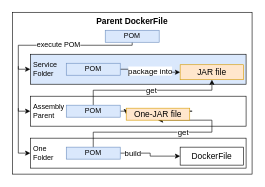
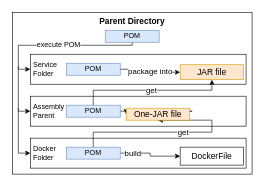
  <mxCell id="0" />
  <mxCell id="1" parent="0" />
- <mxCell id="2" value="Parent DockerFile" style="rounded=0;whiteSpace=wrap;html=1;verticalAlign=top;fontStyle=1;fontSize=14;" vertex="1" parent="1"><mxGeometry x="20" y="20" width="400" height="270" as="geometry" /></mxCell>
+ <mxCell id="2" value="Parent Directory" style="rounded=0;whiteSpace=wrap;html=1;verticalAlign=top;fontStyle=1;fontSize=14;" vertex="1" parent="1"><mxGeometry x="20" y="20" width="400" height="270" as="geometry" /></mxCell>
  <mxCell id="3" value="execute POM" style="edgeStyle=orthogonalEdgeStyle;rounded=0;orthogonalLoop=1;jettySize=auto;html=1;entryX=0;entryY=0.5;entryDx=0;entryDy=0;fontSize=12;" edge="1" parent="1" source="4" target="5"><mxGeometry relative="1" as="geometry"><Array as="points"><mxPoint x="220" y="75" /><mxPoint x="30" y="75" /><mxPoint x="30" y="115" /></Array></mxGeometry></mxCell>
  <mxCell id="4" value="POM" style="rounded=0;whiteSpace=wrap;html=1;fillColor=#dae8fc;strokeColor=#6c8ebf;" vertex="1" parent="1"><mxGeometry x="175" y="50" width="90" height="20" as="geometry" /></mxCell>
- <mxCell id="5" value="Service &lt;br&gt;Folder" style="rounded=0;whiteSpace=wrap;html=1;align=left;spacing=5;fillColor=#dae8fc;" vertex="1" parent="1"><mxGeometry x="50" y="90" width="360" height="50" as="geometry" /></mxCell>
- <mxCell id="6" value="One &lt;br&gt;Folder" style="rounded=0;whiteSpace=wrap;html=1;align=left;spacing=5;" vertex="1" parent="1"><mxGeometry x="50" y="230" width="360" height="50" as="geometry" /></mxCell>
+ <mxCell id="5" value="Service &lt;br&gt;Folder" style="rounded=0;whiteSpace=wrap;html=1;align=left;spacing=5;" vertex="1" parent="1"><mxGeometry x="50" y="90" width="360" height="50" as="geometry" /></mxCell>
+ <mxCell id="6" value="Docker &lt;br&gt;Folder" style="rounded=0;whiteSpace=wrap;html=1;align=left;spacing=5;" vertex="1" parent="1"><mxGeometry x="50" y="230" width="360" height="50" as="geometry" /></mxCell>
  <mxCell id="7" value="Assembly &lt;br&gt;Parent" style="rounded=0;whiteSpace=wrap;html=1;align=left;spacing=5;" vertex="1" parent="1"><mxGeometry x="50" y="160" width="360" height="50" as="geometry" /></mxCell>
  <mxCell id="8" value="package into" style="edgeStyle=orthogonalEdgeStyle;rounded=0;orthogonalLoop=1;jettySize=auto;html=1;entryX=0;entryY=0.5;entryDx=0;entryDy=0;fontSize=13;" edge="1" parent="1" source="9" target="16"><mxGeometry relative="1" as="geometry" /></mxCell>
  <mxCell id="9" value="POM" style="rounded=0;whiteSpace=wrap;html=1;fillColor=#dae8fc;strokeColor=#6c8ebf;" vertex="1" parent="1"><mxGeometry x="110" y="105" width="90" height="20" as="geometry" /></mxCell>
  <mxCell id="10" value="get" style="edgeStyle=orthogonalEdgeStyle;rounded=0;orthogonalLoop=1;jettySize=auto;html=1;entryX=0.5;entryY=1;entryDx=0;entryDy=0;fontSize=13;" edge="1" parent="1" target="17"><mxGeometry x="0.06" relative="1" as="geometry"><mxPoint x="155" y="248" as="sourcePoint" /><mxPoint x="393" y="202" as="targetPoint" /><Array as="points"><mxPoint x="155" y="220" /><mxPoint x="353" y="220" /></Array><mxPoint as="offset" /></mxGeometry></mxCell>
  <mxCell id="11" value="build" style="edgeStyle=orthogonalEdgeStyle;rounded=0;orthogonalLoop=1;jettySize=auto;html=1;entryX=0;entryY=0.5;entryDx=0;entryDy=0;fontSize=13;" edge="1" parent="1" source="12" target="18"><mxGeometry x="-0.6" relative="1" as="geometry"><mxPoint as="offset" /></mxGeometry></mxCell>
  <mxCell id="12" value="POM" style="rounded=0;whiteSpace=wrap;html=1;fillColor=#dae8fc;strokeColor=#6c8ebf;" vertex="1" parent="1"><mxGeometry x="110" y="245" width="90" height="20" as="geometry" /></mxCell>
  <mxCell id="13" value="create" style="edgeStyle=orthogonalEdgeStyle;rounded=0;orthogonalLoop=1;jettySize=auto;html=1;entryX=0;entryY=0.5;entryDx=0;entryDy=0;fontSize=13;" edge="1" parent="1" source="15" target="17"><mxGeometry x="-0.572" relative="1" as="geometry"><Array as="points"><mxPoint x="320" y="185" /><mxPoint x="320" y="185" /></Array><mxPoint as="offset" /></mxGeometry></mxCell>
  <mxCell id="14" value="get" style="edgeStyle=orthogonalEdgeStyle;rounded=0;orthogonalLoop=1;jettySize=auto;html=1;entryX=0.5;entryY=1;entryDx=0;entryDy=0;fontSize=13;" edge="1" parent="1" source="15" target="16"><mxGeometry x="0.017" relative="1" as="geometry"><Array as="points"><mxPoint x="155" y="150" /><mxPoint x="353" y="150" /></Array><mxPoint as="offset" /></mxGeometry></mxCell>
  <mxCell id="15" value="POM" style="rounded=0;whiteSpace=wrap;html=1;fillColor=#dae8fc;strokeColor=#6c8ebf;" vertex="1" parent="1"><mxGeometry x="110" y="175" width="90" height="20" as="geometry" /></mxCell>
  <mxCell id="16" value="JAR file" style="rounded=0;whiteSpace=wrap;html=1;fontSize=14;align=center;fillColor=#ffe6cc;strokeColor=#d79b00;" vertex="1" parent="1"><mxGeometry x="300" y="107.5" width="106" height="25" as="geometry" /></mxCell>
  <mxCell id="17" value="One-JAR file" style="rounded=0;whiteSpace=wrap;html=1;fontSize=14;align=center;fillColor=#ffe6cc;strokeColor=#d79b00;" vertex="1" parent="1"><mxGeometry x="210" y="180" width="106" height="20" as="geometry" /></mxCell>
  <mxCell id="18" value="DockerFile" style="rounded=0;whiteSpace=wrap;html=1;fontSize=14;align=center;" vertex="1" parent="1"><mxGeometry x="300" y="245" width="106" height="30" as="geometry" /></mxCell>
  <mxCell id="19" value="" style="endArrow=classic;html=1;fontSize=13;entryX=0;entryY=0.5;entryDx=0;entryDy=0;rounded=0;" edge="1" parent="1" target="7"><mxGeometry width="50" height="50" relative="1" as="geometry"><mxPoint x="30" y="110" as="sourcePoint" /><mxPoint x="350" y="190" as="targetPoint" /><Array as="points"><mxPoint x="30" y="185" /></Array></mxGeometry></mxCell>
  <mxCell id="20" value="" style="endArrow=classic;html=1;fontSize=13;entryX=0;entryY=0.5;entryDx=0;entryDy=0;rounded=0;" edge="1" parent="1"><mxGeometry width="50" height="50" relative="1" as="geometry"><mxPoint x="30" y="180" as="sourcePoint" /><mxPoint x="50" y="255" as="targetPoint" /><Array as="points"><mxPoint x="30" y="255" /></Array></mxGeometry></mxCell>
